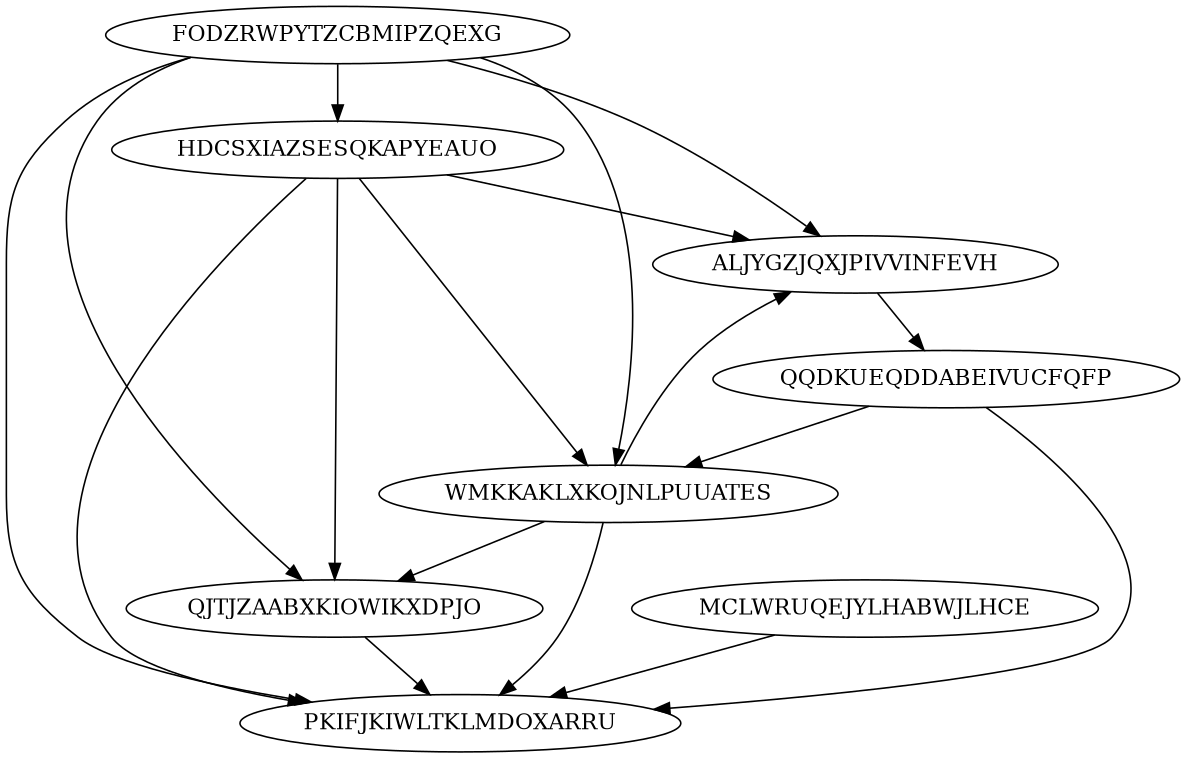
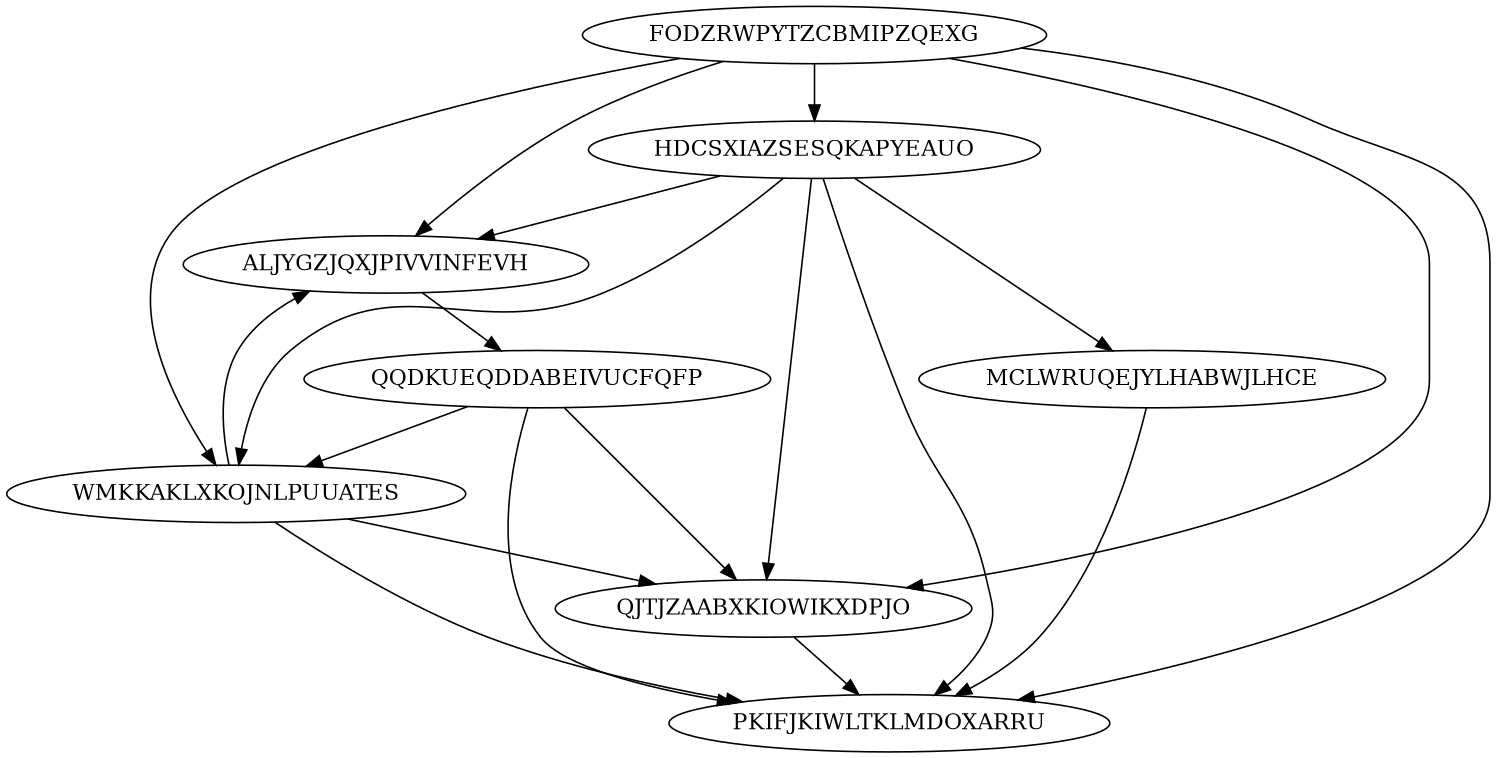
  digraph {
    node [Processor=1 Start=40 Weight=10]
    edge [Weight=12]
    FODZRWPYTZCBMIPZQEXG [Start=0]
    HDCSXIAZSESQKAPYEAUO [Start=10 Weight=14]
    ALJYGZJQXJPIVVINFEVH [Start=24 Weight=16]
    WMKKAKLXKOJNLPUUATES [Start=55]
    QJTJZAABXKIOWIKXDPJO [Start=65 Weight=16]
    PKIFJKIWLTKLMDOXARRU [Start=81 Weight=12]
    MCLWRUQEJYLHABWJLHCE [Processor=2 Weight=15]
    QQDKUEQDDABEIVUCFQFP [Weight=15]
    FODZRWPYTZCBMIPZQEXG -> HDCSXIAZSESQKAPYEAUO [Weight=20]
    FODZRWPYTZCBMIPZQEXG -> ALJYGZJQXJPIVVINFEVH [Weight=14]
    FODZRWPYTZCBMIPZQEXG -> WMKKAKLXKOJNLPUUATES
    FODZRWPYTZCBMIPZQEXG -> QJTJZAABXKIOWIKXDPJO [Weight=17]
    FODZRWPYTZCBMIPZQEXG -> PKIFJKIWLTKLMDOXARRU [Weight=18]
    HDCSXIAZSESQKAPYEAUO -> ALJYGZJQXJPIVVINFEVH [Weight=11]
    HDCSXIAZSESQKAPYEAUO -> WMKKAKLXKOJNLPUUATES [Weight=19]
    HDCSXIAZSESQKAPYEAUO -> QJTJZAABXKIOWIKXDPJO [Weight=17]
    HDCSXIAZSESQKAPYEAUO -> PKIFJKIWLTKLMDOXARRU
+   HDCSXIAZSESQKAPYEAUO -> MCLWRUQEJYLHABWJLHCE [Weight=16]
    ALJYGZJQXJPIVVINFEVH -> QQDKUEQDDABEIVUCFQFP
    WMKKAKLXKOJNLPUUATES -> ALJYGZJQXJPIVVINFEVH [Weight=16]
    WMKKAKLXKOJNLPUUATES -> QJTJZAABXKIOWIKXDPJO [Weight=19]
    WMKKAKLXKOJNLPUUATES -> PKIFJKIWLTKLMDOXARRU [Weight=18]
    QJTJZAABXKIOWIKXDPJO -> PKIFJKIWLTKLMDOXARRU [Weight=17]
    MCLWRUQEJYLHABWJLHCE -> PKIFJKIWLTKLMDOXARRU [Weight=14]
    QQDKUEQDDABEIVUCFQFP -> WMKKAKLXKOJNLPUUATES [Weight=20]
+   QQDKUEQDDABEIVUCFQFP -> QJTJZAABXKIOWIKXDPJO
    QQDKUEQDDABEIVUCFQFP -> PKIFJKIWLTKLMDOXARRU [Weight=17]
  }
